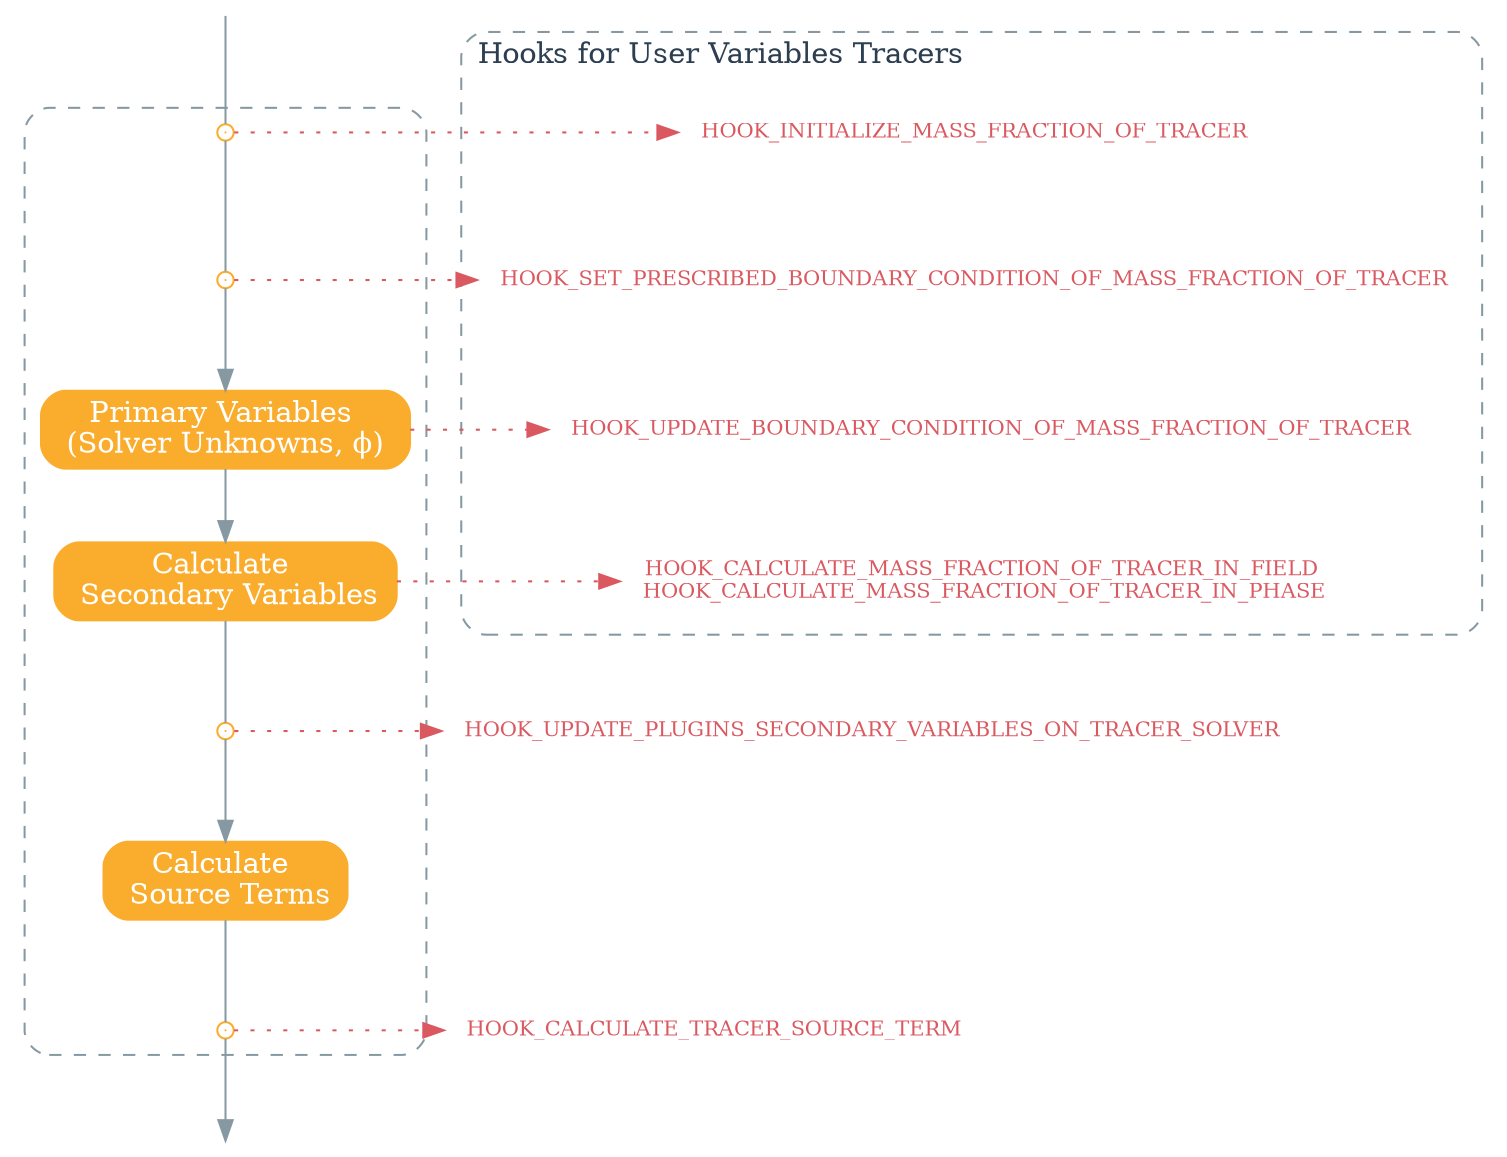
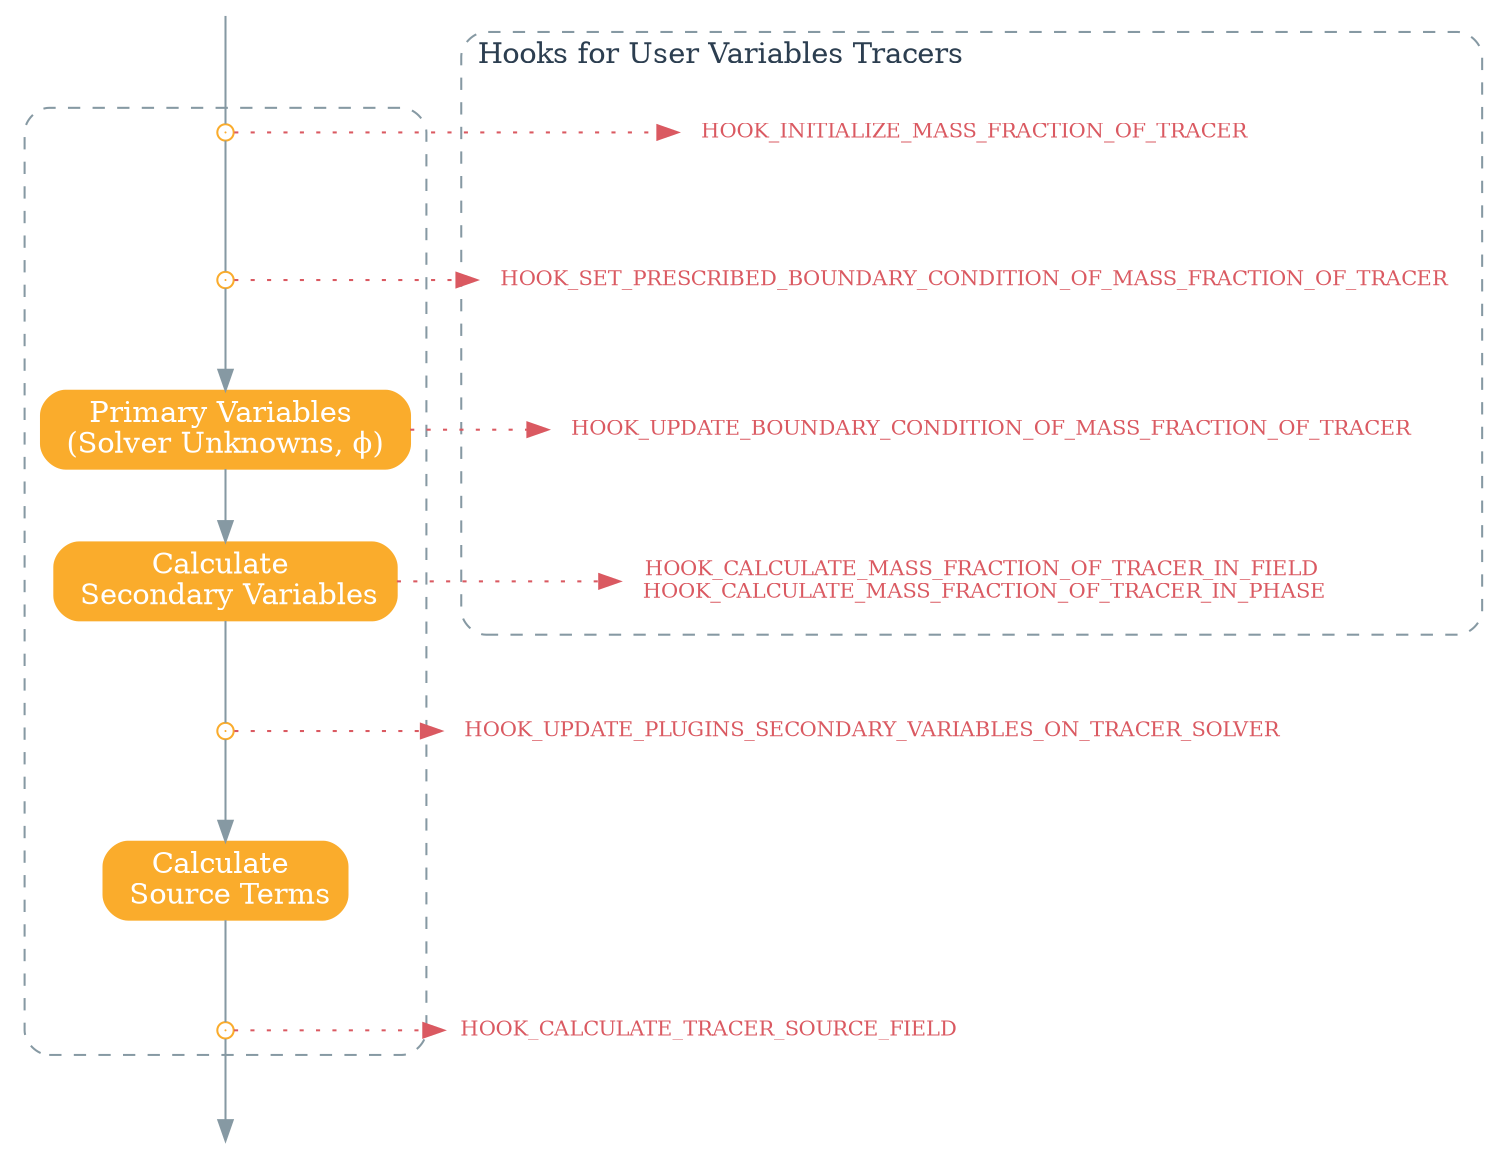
  digraph {
    fontname="DejaVu Serif"
    newrank=true
    nodesep=0.7
    node [color="#FAAC2C" fillcolor="#FAAC2C" fontcolor="#ffffff" fontname="DejaVu Serif" peripheries=0 shape=point style="rounded, filled"]
    edge [color="#8699A3" fontcolor="#2c3e50" fontname="DejaVu Serif"]
    hook_update_variables_point [peripheries=2 width=0]
    n2 [color="#DA5961" fontcolor="#DA5961" fontsize=10 label=" HOOK_UPDATE_PLUGINS_SECONDARY_VARIABLES_ON_TRACER_SOLVER" shape=cds width=0 style=""]
    hook_calculate_source_terms_point [peripheries=2 width=0]
-   n4 [color="#DA5961" fontcolor="#DA5961" fontsize=10 label=" HOOK_CALCULATE_TRACER_SOURCE_TERM" shape=cds width=0 style=""]
+   n4 [color="#DA5961" fontcolor="#DA5961" fontsize=10 label=HOOK_CALCULATE_TRACER_SOURCE_FIELD shape=cds width=0 style=""]
    hook_initialize_user_defined_tracer_point [peripheries=2 width=0]
    n6 [color="#DA5961" fontcolor="#DA5961" fontsize=10 label=" HOOK_INITIALIZE_MASS_FRACTION_OF_TRACER" shape=cds width=0 style=""]
    hook_set_bc_user_defined_tracer_point [peripheries=2 width=0]
    n8 [color="#DA5961" fontcolor="#DA5961" fontsize=10 label=" HOOK_SET_PRESCRIBED_BOUNDARY_CONDITION_OF_MASS_FRACTION_OF_TRACER" shape=cds width=0 style=""]
    n9 [label="Primary Variables \n (Solver Unknowns, ϕ) " shape=rectangular peripheries=""]
    n10 [color="#DA5961" fontcolor="#DA5961" fontsize=10 label=" HOOK_UPDATE_BOUNDARY_CONDITION_OF_MASS_FRACTION_OF_TRACER" shape=cds width=0 style=""]
    n11 [label="Calculate \n Secondary Variables" shape=rectangular peripheries=""]
    n12 [color="#DA5961" fontcolor="#DA5961" fontsize=10 label=" HOOK_CALCULATE_MASS_FRACTION_OF_TRACER_IN_FIELD \n HOOK_CALCULATE_MASS_FRACTION_OF_TRACER_IN_PHASE" shape=cds width=0 style=""]
    n13 [label="Calculate \n Source Terms" shape=rectangular peripheries=""]
    invisible_end [style=invis peripheries=""]
    invisible_init [style=invis peripheries=""]
    subgraph sub_1 {
      rank=same
      hook_update_variables_point
      n2
    }
    subgraph sub_2 {
      rank=same
      hook_calculate_source_terms_point
      n4
    }
    subgraph sub_3 {
      rank=same
      hook_initialize_user_defined_tracer_point
      n6
    }
    subgraph sub_4 {
      rank=same
      hook_set_bc_user_defined_tracer_point
      n8
    }
    subgraph sub_5 {
      rank=same
      n9
      n10
    }
    subgraph sub_6 {
      rank=same
      n11
      n12
    }
    subgraph cluster_7 {
      color="#8699A3"
      labeljust=l
      style="rounded, dashed"
      hook_update_variables_point
      hook_calculate_source_terms_point
      hook_initialize_user_defined_tracer_point
      hook_set_bc_user_defined_tracer_point
      n9
      n11
      n13
    }
    subgraph cluster_8 {
      color="#8699A3"
      fontcolor="#2c3e50"
      label="Hooks for User Variables Tracers"
      labeljust=l
      style="rounded, dashed"
      n6
      n8
      n10
      n12
    }
    hook_update_variables_point -> n2 [color="#DA5961" constraint=false style=dotted]
    hook_update_variables_point -> n13
    hook_calculate_source_terms_point -> n4 [color="#DA5961" constraint=false style=dotted]
    hook_calculate_source_terms_point -> invisible_end
    hook_initialize_user_defined_tracer_point -> n6 [color="#DA5961" constraint=false style=dotted]
    hook_initialize_user_defined_tracer_point -> hook_set_bc_user_defined_tracer_point [arrowhead=none]
    hook_set_bc_user_defined_tracer_point -> n8 [color="#DA5961" constraint=false style=dotted]
    hook_set_bc_user_defined_tracer_point -> n9
    n9 -> n10 [color="#DA5961" constraint=false style=dotted]
    n9 -> n11
    n11 -> hook_update_variables_point [arrowhead=none]
    n11 -> n12 [color="#DA5961" constraint=false style=dotted]
    n13 -> hook_calculate_source_terms_point [arrowhead=none]
    invisible_init -> hook_initialize_user_defined_tracer_point [arrowhead=none]
  }
